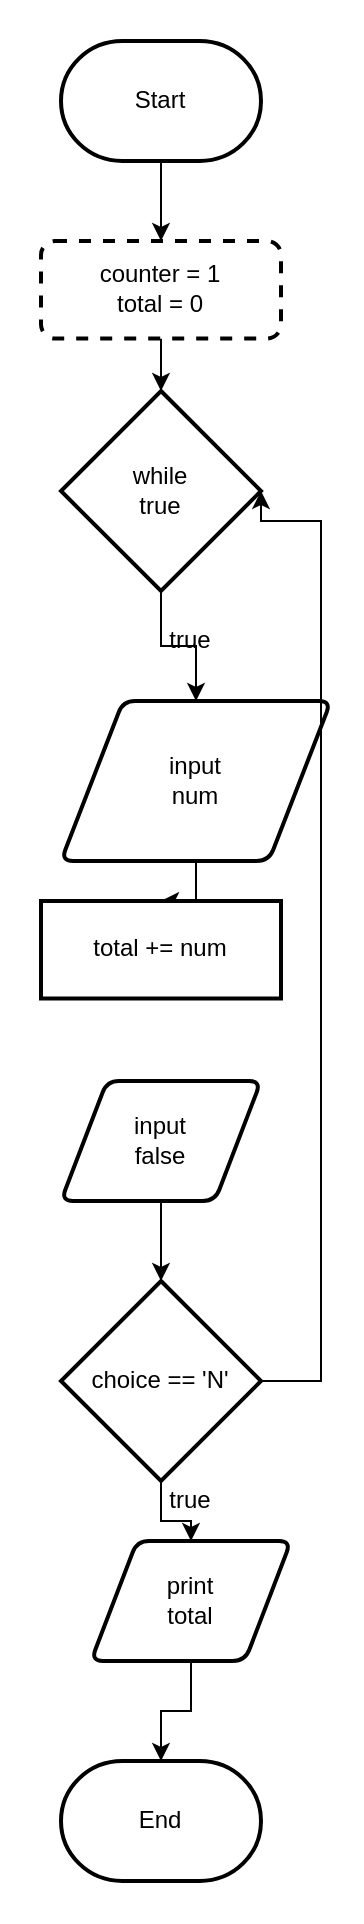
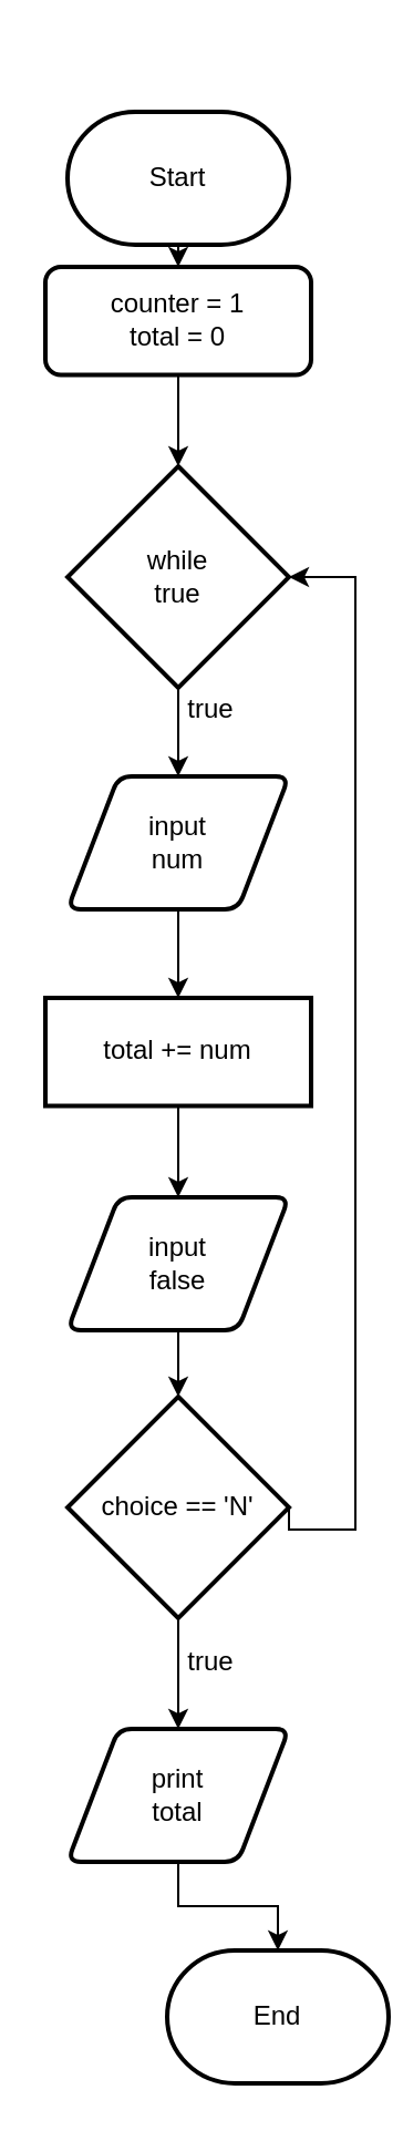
  <mxCell id="0" />
  <mxCell id="1" parent="0" />
  <mxCell id="2" value="" style="edgeStyle=orthogonalEdgeStyle;rounded=0;orthogonalLoop=1;jettySize=auto;html=1;" edge="1" parent="1" source="3" target="9"><mxGeometry relative="1" as="geometry" /></mxCell>
- <mxCell id="3" value="&lt;div&gt;Start&lt;/div&gt;" style="strokeWidth=2;html=1;shape=mxgraph.flowchart.terminator;whiteSpace=wrap;" vertex="1" parent="1"><mxGeometry x="30" y="20" width="100" height="60" as="geometry" /></mxCell>
- <mxCell id="4" value="End" style="strokeWidth=2;html=1;shape=mxgraph.flowchart.terminator;whiteSpace=wrap;" vertex="1" parent="1"><mxGeometry x="30" y="880" width="100" height="60" as="geometry" /></mxCell>
+ <mxCell id="3" value="&lt;div&gt;Start&lt;/div&gt;" style="strokeWidth=2;html=1;shape=mxgraph.flowchart.terminator;whiteSpace=wrap;" vertex="1" parent="1"><mxGeometry x="30" y="50" width="100" height="60" as="geometry" /></mxCell>
+ <mxCell id="4" value="End" style="strokeWidth=2;html=1;shape=mxgraph.flowchart.terminator;whiteSpace=wrap;" vertex="1" parent="1"><mxGeometry x="75" y="880" width="100" height="60" as="geometry" /></mxCell>
  <mxCell id="5" value="true" style="text;html=1;strokeColor=none;fillColor=none;align=center;verticalAlign=middle;whiteSpace=wrap;rounded=0;" vertex="1" parent="1"><mxGeometry x="80" y="310" width="30" height="20" as="geometry" /></mxCell>
  <mxCell id="6" value="" style="edgeStyle=orthogonalEdgeStyle;rounded=0;orthogonalLoop=1;jettySize=auto;html=1;" edge="1" parent="1" source="7" target="11"><mxGeometry relative="1" as="geometry" /></mxCell>
- <mxCell id="7" value="&lt;div&gt;input&lt;/div&gt;&lt;div&gt;num&lt;br&gt;&lt;/div&gt;" style="shape=parallelogram;html=1;strokeWidth=2;perimeter=parallelogramPerimeter;whiteSpace=wrap;rounded=1;arcSize=12;size=0.23;" vertex="1" parent="1"><mxGeometry x="30" y="350" width="135" height="80" as="geometry" /></mxCell>
+ <mxCell id="7" value="&lt;div&gt;input&lt;/div&gt;&lt;div&gt;num&lt;br&gt;&lt;/div&gt;" style="shape=parallelogram;html=1;strokeWidth=2;perimeter=parallelogramPerimeter;whiteSpace=wrap;rounded=1;arcSize=12;size=0.23;" vertex="1" parent="1"><mxGeometry x="30" y="350" width="100" height="60" as="geometry" /></mxCell>
  <mxCell id="8" value="" style="edgeStyle=orthogonalEdgeStyle;rounded=0;orthogonalLoop=1;jettySize=auto;html=1;" edge="1" parent="1" source="9" target="13"><mxGeometry relative="1" as="geometry" /></mxCell>
- <mxCell id="9" value="counter = 1&lt;br&gt;total = 0" style="rounded=1;whiteSpace=wrap;html=1;absoluteArcSize=1;arcSize=14;strokeWidth=2;dashed=1;" vertex="1" parent="1"><mxGeometry x="20" y="120" width="120" height="48.75" as="geometry" /></mxCell>
+ <mxCell id="9" value="counter = 1&lt;br&gt;total = 0" style="rounded=1;whiteSpace=wrap;html=1;absoluteArcSize=1;arcSize=14;strokeWidth=2;" vertex="1" parent="1"><mxGeometry x="20" y="120" width="120" height="48.75" as="geometry" /></mxCell>
+ <mxCell id="10" value="" style="edgeStyle=orthogonalEdgeStyle;rounded=0;orthogonalLoop=1;jettySize=auto;html=1;" edge="1" parent="1" source="11" target="15"><mxGeometry relative="1" as="geometry" /></mxCell>
  <mxCell id="11" value="total += num" style="whiteSpace=wrap;html=1;absoluteArcSize=1;arcSize=14;strokeWidth=2;rounded=0;" vertex="1" parent="1"><mxGeometry x="20" y="450" width="120" height="48.75" as="geometry" /></mxCell>
  <mxCell id="12" value="" style="edgeStyle=orthogonalEdgeStyle;rounded=0;orthogonalLoop=1;jettySize=auto;html=1;" edge="1" parent="1" source="13" target="7"><mxGeometry relative="1" as="geometry" /></mxCell>
- <mxCell id="13" value="&lt;div&gt;while&lt;/div&gt;&lt;div&gt;true&lt;/div&gt;" style="strokeWidth=2;html=1;shape=mxgraph.flowchart.decision;whiteSpace=wrap;" vertex="1" parent="1"><mxGeometry x="30" y="195" width="100" height="100" as="geometry" /></mxCell>
+ <mxCell id="13" value="&lt;div&gt;while&lt;/div&gt;&lt;div&gt;true&lt;/div&gt;" style="strokeWidth=2;html=1;shape=mxgraph.flowchart.decision;whiteSpace=wrap;" vertex="1" parent="1"><mxGeometry x="30" y="210" width="100" height="100" as="geometry" /></mxCell>
  <mxCell id="14" value="" style="edgeStyle=orthogonalEdgeStyle;rounded=0;orthogonalLoop=1;jettySize=auto;html=1;" edge="1" parent="1" source="15" target="18"><mxGeometry relative="1" as="geometry" /></mxCell>
  <mxCell id="15" value="&lt;div&gt;input&lt;/div&gt;&lt;div&gt;false&lt;br&gt;&lt;/div&gt;" style="shape=parallelogram;html=1;strokeWidth=2;perimeter=parallelogramPerimeter;whiteSpace=wrap;rounded=1;arcSize=12;size=0.23;" vertex="1" parent="1"><mxGeometry x="30" y="540" width="100" height="60" as="geometry" /></mxCell>
  <mxCell id="16" style="edgeStyle=orthogonalEdgeStyle;rounded=0;orthogonalLoop=1;jettySize=auto;html=1;exitX=1;exitY=0.5;exitDx=0;exitDy=0;exitPerimeter=0;entryX=1;entryY=0.5;entryDx=0;entryDy=0;entryPerimeter=0;" edge="1" parent="1" source="18" target="13"><mxGeometry relative="1" as="geometry"><Array as="points"><mxPoint x="160" y="690" /><mxPoint x="160" y="260" /></Array></mxGeometry></mxCell>
  <mxCell id="17" value="" style="edgeStyle=orthogonalEdgeStyle;rounded=0;orthogonalLoop=1;jettySize=auto;html=1;" edge="1" parent="1" source="18" target="20"><mxGeometry relative="1" as="geometry" /></mxCell>
- <mxCell id="18" value="choice == 'N'" style="strokeWidth=2;html=1;shape=mxgraph.flowchart.decision;whiteSpace=wrap;" vertex="1" parent="1"><mxGeometry x="30" y="640" width="100" height="100" as="geometry" /></mxCell>
+ <mxCell id="18" value="choice == 'N'" style="strokeWidth=2;html=1;shape=mxgraph.flowchart.decision;whiteSpace=wrap;" vertex="1" parent="1"><mxGeometry x="30" y="630" width="100" height="100" as="geometry" /></mxCell>
  <mxCell id="19" value="" style="edgeStyle=orthogonalEdgeStyle;rounded=0;orthogonalLoop=1;jettySize=auto;html=1;" edge="1" parent="1" source="20" target="4"><mxGeometry relative="1" as="geometry" /></mxCell>
- <mxCell id="20" value="&lt;div&gt;print&lt;/div&gt;&lt;div&gt;total&lt;br&gt;&lt;/div&gt;" style="shape=parallelogram;html=1;strokeWidth=2;perimeter=parallelogramPerimeter;whiteSpace=wrap;rounded=1;arcSize=12;size=0.23;" vertex="1" parent="1"><mxGeometry x="45" y="770" width="100" height="60" as="geometry" /></mxCell>
+ <mxCell id="20" value="&lt;div&gt;print&lt;/div&gt;&lt;div&gt;total&lt;br&gt;&lt;/div&gt;" style="shape=parallelogram;html=1;strokeWidth=2;perimeter=parallelogramPerimeter;whiteSpace=wrap;rounded=1;arcSize=12;size=0.23;" vertex="1" parent="1"><mxGeometry x="30" y="780" width="100" height="60" as="geometry" /></mxCell>
  <mxCell id="21" value="true" style="text;html=1;strokeColor=none;fillColor=none;align=center;verticalAlign=middle;whiteSpace=wrap;rounded=0;" vertex="1" parent="1"><mxGeometry x="80" y="740" width="30" height="20" as="geometry" /></mxCell>
